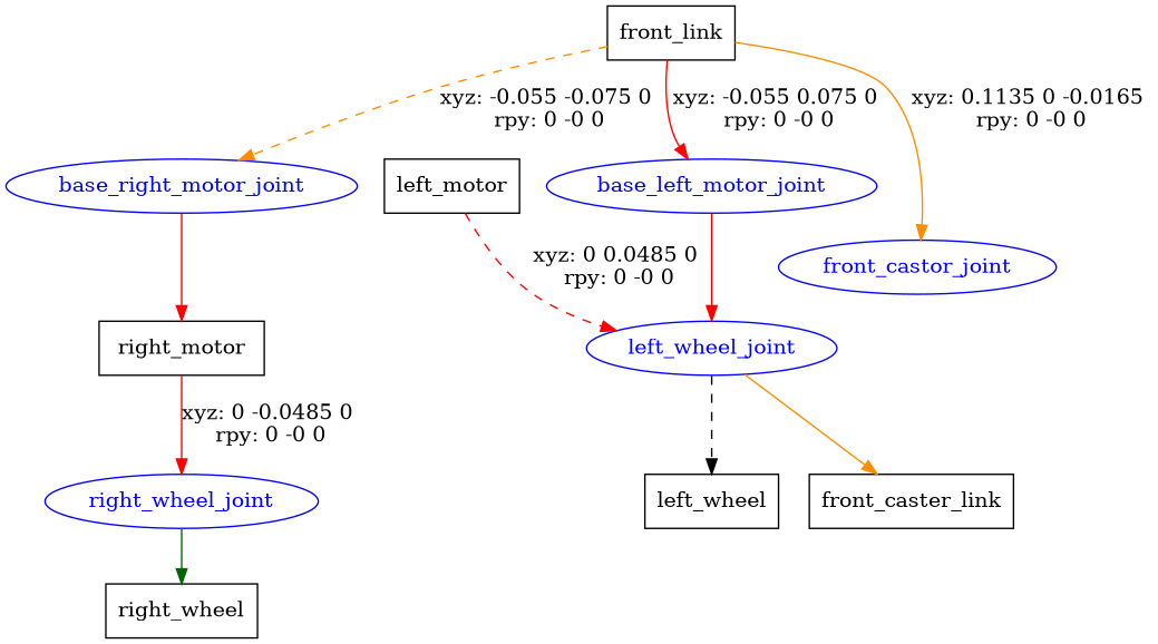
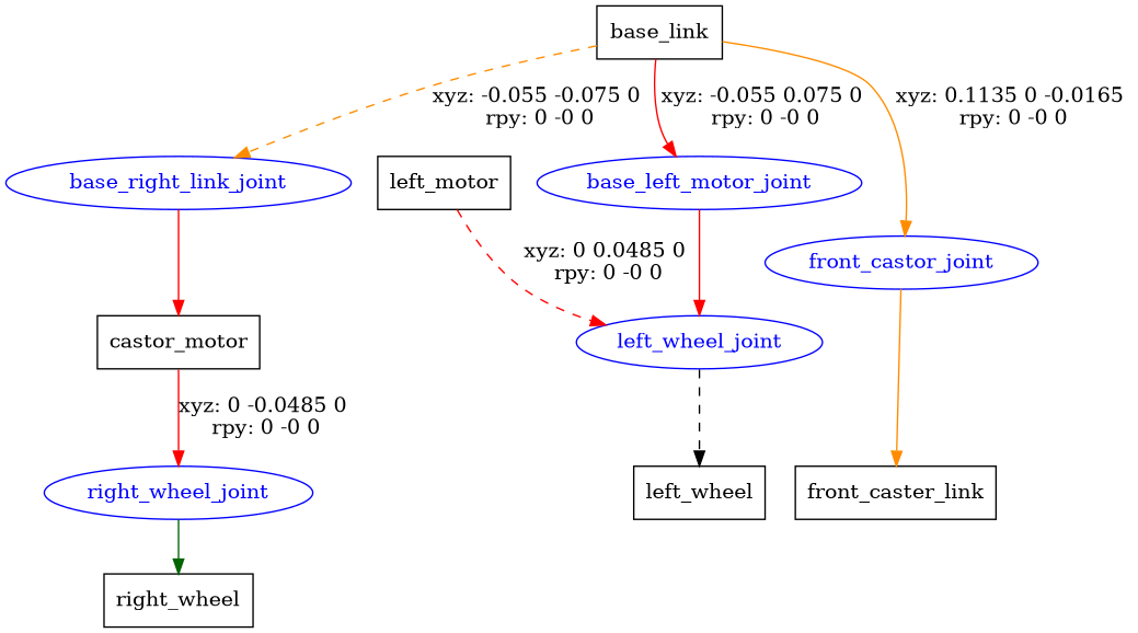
  digraph {
    node [shape=box]
    edge [color=red style=solid]
-   n1 [label=front_link]
+   n1 [label=base_link]
    base_left_motor_joint [color=blue fontcolor=blue shape=ellipse]
-   base_right_motor_joint [color=blue fontcolor=blue shape=ellipse]
+   base_right_motor_joint [color=blue fontcolor=blue shape=ellipse label=base_right_link_joint]
    front_castor_joint [color=blue fontcolor=blue shape=ellipse]
    left_wheel_joint [color=blue fontcolor=blue shape=ellipse]
-   n6 [label=right_motor]
+   n6 [label=castor_motor]
    n7 [label=front_caster_link]
    n8 [label=left_motor]
    n9 [label=left_wheel]
    right_wheel_joint [color=blue fontcolor=blue shape=ellipse]
    n11 [label=right_wheel]
    n1 -> base_left_motor_joint [label="xyz: -0.055 0.075 0 \nrpy: 0 -0 0"]
    n1 -> base_right_motor_joint [color=darkorange label="xyz: -0.055 -0.075 0 \nrpy: 0 -0 0" style=dashed]
    n1 -> front_castor_joint [color=darkorange label="xyz: 0.1135 0 -0.0165 \nrpy: 0 -0 0"]
    base_left_motor_joint -> left_wheel_joint
    base_right_motor_joint -> n6
-   left_wheel_joint -> n7 [color=darkorange]
+   front_castor_joint -> n7 [color=darkorange]
    left_wheel_joint -> n9 [color=black style=dashed]
    n6 -> right_wheel_joint [label="xyz: 0 -0.0485 0 \nrpy: 0 -0 0"]
    n8 -> left_wheel_joint [label="xyz: 0 0.0485 0 \nrpy: 0 -0 0" style=dashed]
    right_wheel_joint -> n11 [color=darkgreen]
  }
